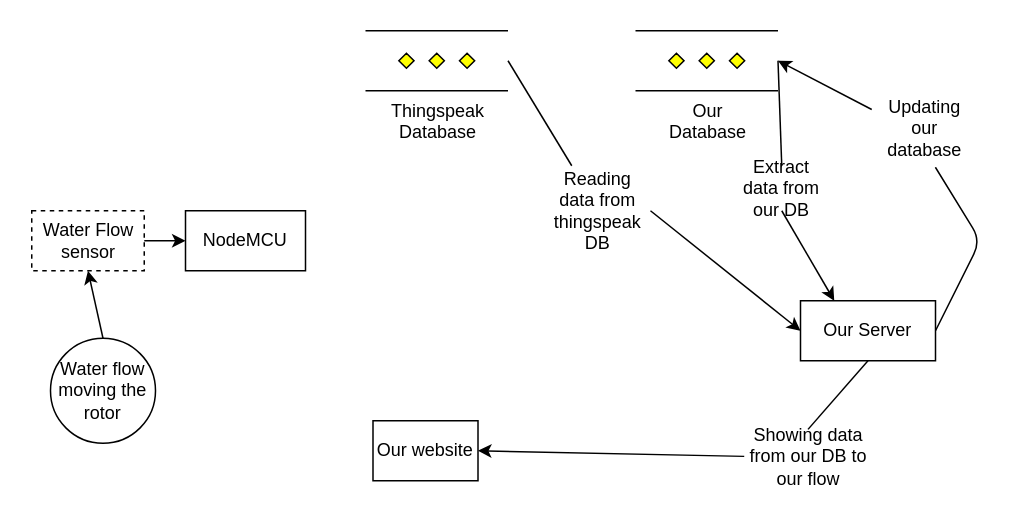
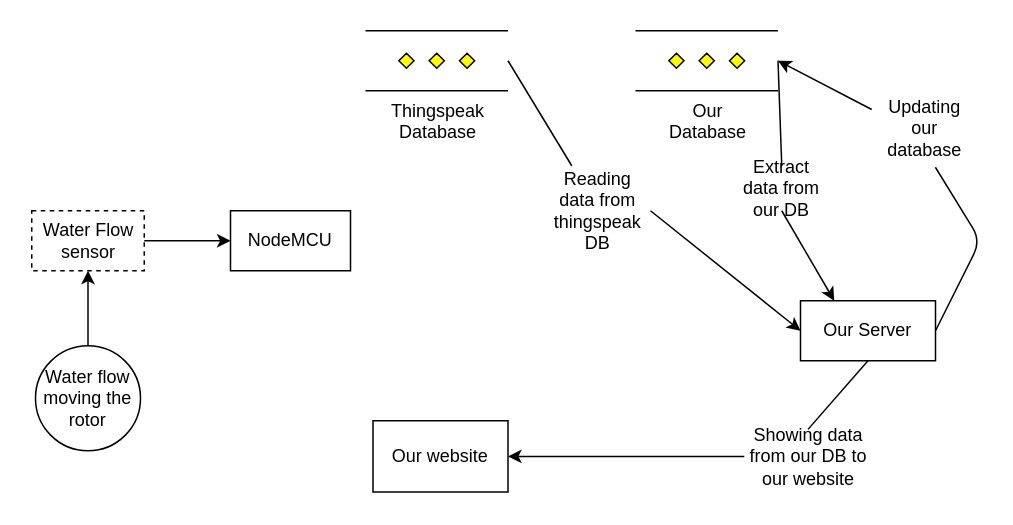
  <mxCell id="0" />
  <mxCell id="1" parent="0" />
  <mxCell id="2" value="Water Flow sensor" style="rounded=0;whiteSpace=wrap;html=1;dashed=1;" vertex="1" parent="1"><mxGeometry x="20.5" y="140" width="75" height="40" as="geometry" /></mxCell>
- <mxCell id="3" value="Water flow moving the rotor" style="ellipse;whiteSpace=wrap;html=1;aspect=fixed;" vertex="1" parent="1"><mxGeometry x="33" y="225" width="70" height="70" as="geometry" /></mxCell>
+ <mxCell id="3" value="Water flow moving the rotor" style="ellipse;whiteSpace=wrap;html=1;aspect=fixed;" vertex="1" parent="1"><mxGeometry x="23" y="230" width="70" height="70" as="geometry" /></mxCell>
  <mxCell id="4" value="" style="endArrow=classic;html=1;exitX=0.5;exitY=0;exitDx=0;exitDy=0;entryX=0.5;entryY=1;entryDx=0;entryDy=0;" edge="1" parent="1" source="3" target="2"><mxGeometry width="50" height="50" relative="1" as="geometry"><mxPoint x="373" y="90" as="sourcePoint" /><mxPoint x="423" y="40" as="targetPoint" /></mxGeometry></mxCell>
- <mxCell id="5" value="NodeMCU" style="rounded=0;whiteSpace=wrap;html=1;" vertex="1" parent="1"><mxGeometry x="123" y="140" width="80" height="40" as="geometry" /></mxCell>
+ <mxCell id="5" value="NodeMCU" style="rounded=0;whiteSpace=wrap;html=1;" vertex="1" parent="1"><mxGeometry x="153" y="140" width="80" height="40" as="geometry" /></mxCell>
  <mxCell id="6" value="" style="endArrow=classic;html=1;exitX=1;exitY=0.5;exitDx=0;exitDy=0;entryX=0;entryY=0.5;entryDx=0;entryDy=0;" edge="1" parent="1" source="2" target="5"><mxGeometry width="50" height="50" relative="1" as="geometry"><mxPoint x="373" y="80" as="sourcePoint" /><mxPoint x="423" y="30" as="targetPoint" /></mxGeometry></mxCell>
  <mxCell id="7" value="Thingspeak&lt;br&gt;Database" style="verticalLabelPosition=bottom;verticalAlign=top;html=1;shape=mxgraph.flowchart.parallel_mode;pointerEvents=1" vertex="1" parent="1"><mxGeometry x="243" y="20" width="95" height="40" as="geometry" /></mxCell>
  <mxCell id="8" value="Our&lt;br&gt;Database" style="verticalLabelPosition=bottom;verticalAlign=top;html=1;shape=mxgraph.flowchart.parallel_mode;pointerEvents=1" vertex="1" parent="1"><mxGeometry x="423" y="20" width="95" height="40" as="geometry" /></mxCell>
  <mxCell id="9" value="Our Server" style="rounded=0;whiteSpace=wrap;html=1;" vertex="1" parent="1"><mxGeometry x="533" y="200" width="90" height="40" as="geometry" /></mxCell>
- <mxCell id="10" value="Our website" style="rounded=0;whiteSpace=wrap;html=1;" vertex="1" parent="1"><mxGeometry x="248" y="280" width="70" height="40" as="geometry" /></mxCell>
+ <mxCell id="10" value="Our website" style="rounded=0;whiteSpace=wrap;html=1;" vertex="1" parent="1"><mxGeometry x="248" y="280" width="90" height="47.5" as="geometry" /></mxCell>
  <mxCell id="11" value="" style="endArrow=classic;html=1;exitX=1;exitY=0.5;exitDx=0;exitDy=0;entryX=0;entryY=0.5;entryDx=0;entryDy=0;" edge="1" parent="1" source="12" target="9"><mxGeometry width="50" height="50" relative="1" as="geometry"><mxPoint x="373" y="80" as="sourcePoint" /><mxPoint x="423" y="30" as="targetPoint" /></mxGeometry></mxCell>
  <mxCell id="12" value="Reading data from thingspeak DB" style="text;html=1;strokeColor=none;fillColor=none;align=center;verticalAlign=middle;whiteSpace=wrap;rounded=0;" vertex="1" parent="1"><mxGeometry x="363" y="110" width="70" height="60" as="geometry" /></mxCell>
  <mxCell id="13" value="" style="endArrow=none;html=1;exitX=1;exitY=0.5;exitDx=0;exitDy=0;exitPerimeter=0;entryX=0.25;entryY=0;entryDx=0;entryDy=0;" edge="1" parent="1" source="7" target="12"><mxGeometry width="50" height="50" relative="1" as="geometry"><mxPoint x="373" y="50" as="sourcePoint" /><mxPoint x="423" y="0" as="targetPoint" /></mxGeometry></mxCell>
  <mxCell id="14" value="Updating our database" style="text;html=1;strokeColor=none;fillColor=none;align=center;verticalAlign=middle;whiteSpace=wrap;rounded=0;" vertex="1" parent="1"><mxGeometry x="580.5" y="60" width="70" height="50" as="geometry" /></mxCell>
  <mxCell id="15" value="" style="endArrow=none;html=1;exitX=1;exitY=0.5;exitDx=0;exitDy=0;entryX=0.606;entryY=1.02;entryDx=0;entryDy=0;entryPerimeter=0;" edge="1" parent="1" source="9" target="14"><mxGeometry width="50" height="50" relative="1" as="geometry"><mxPoint x="373" y="40" as="sourcePoint" /><mxPoint x="423" y="-10" as="targetPoint" /><Array as="points"><mxPoint x="653" y="160" /></Array></mxGeometry></mxCell>
  <mxCell id="16" value="" style="endArrow=classic;html=1;exitX=0;exitY=0.25;exitDx=0;exitDy=0;entryX=1;entryY=0.5;entryDx=0;entryDy=0;entryPerimeter=0;" edge="1" parent="1" source="14" target="8"><mxGeometry width="50" height="50" relative="1" as="geometry"><mxPoint x="373" y="40" as="sourcePoint" /><mxPoint x="423" y="-10" as="targetPoint" /></mxGeometry></mxCell>
  <mxCell id="17" value="Extract data from our DB" style="text;html=1;strokeColor=none;fillColor=none;align=center;verticalAlign=middle;whiteSpace=wrap;rounded=0;" vertex="1" parent="1"><mxGeometry x="493" y="110" width="55" height="30" as="geometry" /></mxCell>
  <mxCell id="18" value="" style="endArrow=none;html=1;entryX=1;entryY=0.5;entryDx=0;entryDy=0;entryPerimeter=0;exitX=0.5;exitY=0;exitDx=0;exitDy=0;" edge="1" parent="1" source="17" target="8"><mxGeometry width="50" height="50" relative="1" as="geometry"><mxPoint x="373" y="180" as="sourcePoint" /><mxPoint x="423" y="130" as="targetPoint" /></mxGeometry></mxCell>
  <mxCell id="19" value="" style="endArrow=classic;html=1;exitX=0.5;exitY=1;exitDx=0;exitDy=0;entryX=0.25;entryY=0;entryDx=0;entryDy=0;" edge="1" parent="1" source="17" target="9"><mxGeometry width="50" height="50" relative="1" as="geometry"><mxPoint x="373" y="180" as="sourcePoint" /><mxPoint x="423" y="130" as="targetPoint" /></mxGeometry></mxCell>
- <mxCell id="20" value="Showing data from our DB to our flow" style="text;html=1;strokeColor=none;fillColor=none;align=center;verticalAlign=middle;whiteSpace=wrap;rounded=0;" vertex="1" parent="1"><mxGeometry x="495.5" y="285.75" width="85" height="36" as="geometry" /></mxCell>
+ <mxCell id="20" value="Showing data from our DB to our website" style="text;html=1;strokeColor=none;fillColor=none;align=center;verticalAlign=middle;whiteSpace=wrap;rounded=0;" vertex="1" parent="1"><mxGeometry x="495.5" y="285.75" width="85" height="36" as="geometry" /></mxCell>
  <mxCell id="21" value="" style="endArrow=none;html=1;entryX=0.5;entryY=1;entryDx=0;entryDy=0;exitX=0.5;exitY=0;exitDx=0;exitDy=0;" edge="1" parent="1" source="20" target="9"><mxGeometry width="50" height="50" relative="1" as="geometry"><mxPoint x="373" y="160" as="sourcePoint" /><mxPoint x="423" y="110" as="targetPoint" /></mxGeometry></mxCell>
  <mxCell id="22" value="" style="endArrow=classic;html=1;exitX=0;exitY=0.5;exitDx=0;exitDy=0;entryX=1;entryY=0.5;entryDx=0;entryDy=0;" edge="1" parent="1" source="20" target="10"><mxGeometry width="50" height="50" relative="1" as="geometry"><mxPoint x="373" y="160" as="sourcePoint" /><mxPoint x="423" y="110" as="targetPoint" /></mxGeometry></mxCell>
